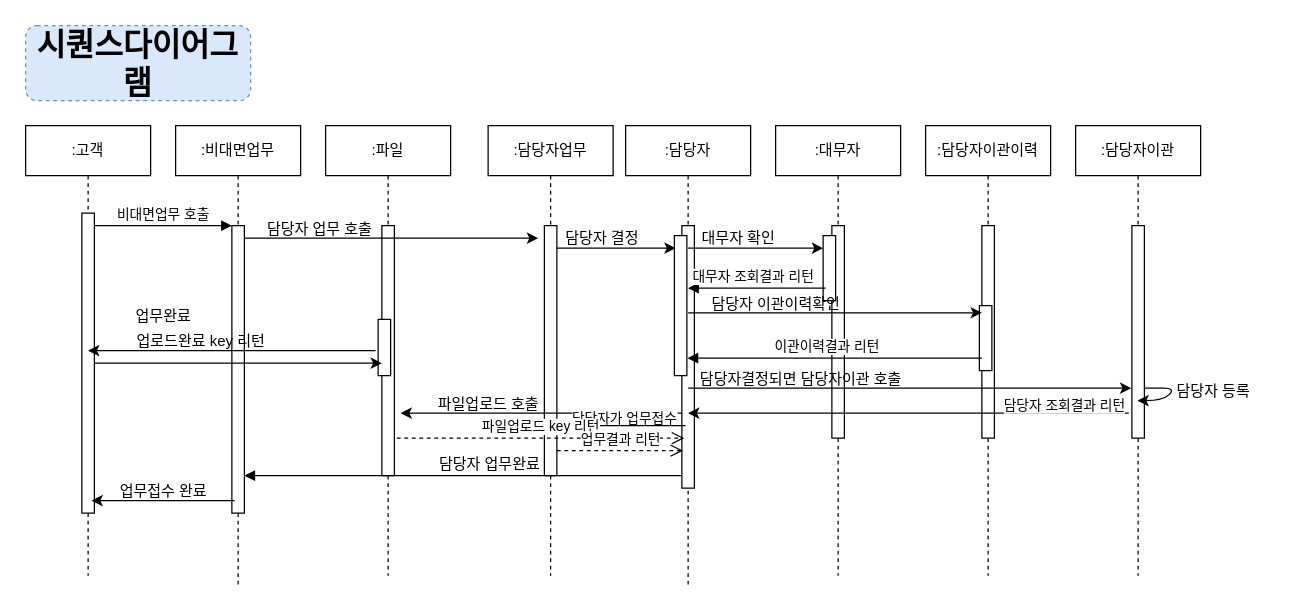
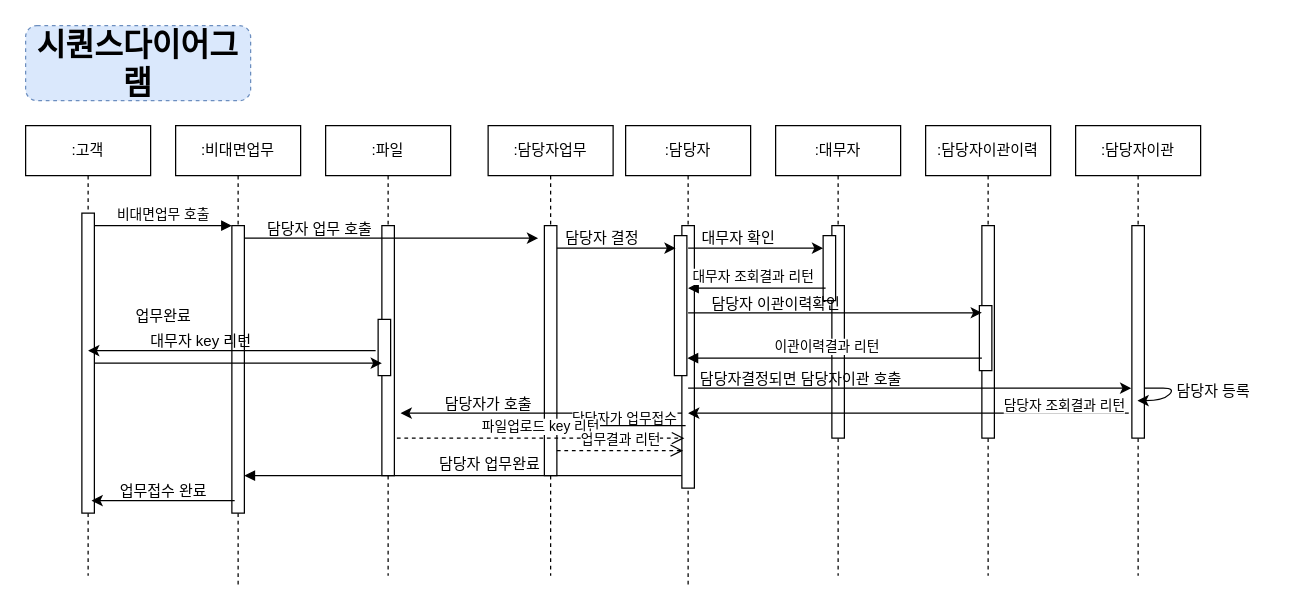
  <mxCell id="0" />
  <mxCell id="1" parent="0" />
  <mxCell id="2" value=":고객" style="shape=umlLifeline;perimeter=lifelinePerimeter;whiteSpace=wrap;html=1;container=0;dropTarget=0;collapsible=0;recursiveResize=0;outlineConnect=0;portConstraint=eastwest;newEdgeStyle={&quot;edgeStyle&quot;:&quot;elbowEdgeStyle&quot;,&quot;elbow&quot;:&quot;vertical&quot;,&quot;curved&quot;:0,&quot;rounded&quot;:0};" parent="1" vertex="1"><mxGeometry x="20" y="100" width="100" height="360" as="geometry" /></mxCell>
  <mxCell id="3" value="" style="html=1;points=[];perimeter=orthogonalPerimeter;outlineConnect=0;targetShapes=umlLifeline;portConstraint=eastwest;newEdgeStyle={&quot;edgeStyle&quot;:&quot;elbowEdgeStyle&quot;,&quot;elbow&quot;:&quot;vertical&quot;,&quot;curved&quot;:0,&quot;rounded&quot;:0};" parent="2" vertex="1"><mxGeometry x="45" y="70" width="10" height="240" as="geometry" /></mxCell>
  <mxCell id="4" value=":비대면업무" style="shape=umlLifeline;perimeter=lifelinePerimeter;whiteSpace=wrap;html=1;container=0;dropTarget=0;collapsible=0;recursiveResize=0;outlineConnect=0;portConstraint=eastwest;newEdgeStyle={&quot;edgeStyle&quot;:&quot;elbowEdgeStyle&quot;,&quot;elbow&quot;:&quot;vertical&quot;,&quot;curved&quot;:0,&quot;rounded&quot;:0};" parent="1" vertex="1"><mxGeometry x="140" y="100" width="100" height="370" as="geometry" /></mxCell>
  <mxCell id="5" value="" style="html=1;points=[];perimeter=orthogonalPerimeter;outlineConnect=0;targetShapes=umlLifeline;portConstraint=eastwest;newEdgeStyle={&quot;edgeStyle&quot;:&quot;elbowEdgeStyle&quot;,&quot;elbow&quot;:&quot;vertical&quot;,&quot;curved&quot;:0,&quot;rounded&quot;:0};" parent="4" vertex="1"><mxGeometry x="45" y="80" width="10" height="230" as="geometry" /></mxCell>
  <mxCell id="6" value="비대면업무 호출" style="html=1;verticalAlign=bottom;endArrow=block;edgeStyle=elbowEdgeStyle;elbow=vertical;curved=0;rounded=0;" parent="1" source="3" target="5" edge="1"><mxGeometry relative="1" as="geometry"><mxPoint x="175" y="190" as="sourcePoint" /><Array as="points"><mxPoint x="160" y="180" /></Array></mxGeometry></mxCell>
  <mxCell id="7" value="" style="html=1;verticalAlign=bottom;endArrow=block;edgeStyle=elbowEdgeStyle;elbow=vertical;curved=0;rounded=0;" parent="1" target="5" edge="1"><mxGeometry relative="1" as="geometry"><mxPoint x="550" y="380" as="sourcePoint" /><Array as="points"><mxPoint x="470" y="380" /></Array><mxPoint x="200" y="380" as="targetPoint" /></mxGeometry></mxCell>
  <mxCell id="8" value=":파일" style="shape=umlLifeline;perimeter=lifelinePerimeter;whiteSpace=wrap;html=1;container=0;dropTarget=0;collapsible=0;recursiveResize=0;outlineConnect=0;portConstraint=eastwest;newEdgeStyle={&quot;edgeStyle&quot;:&quot;elbowEdgeStyle&quot;,&quot;elbow&quot;:&quot;vertical&quot;,&quot;curved&quot;:0,&quot;rounded&quot;:0};" vertex="1" parent="1"><mxGeometry x="260" y="100" width="100" height="360" as="geometry" /></mxCell>
  <mxCell id="9" value="" style="html=1;points=[];perimeter=orthogonalPerimeter;outlineConnect=0;targetShapes=umlLifeline;portConstraint=eastwest;newEdgeStyle={&quot;edgeStyle&quot;:&quot;elbowEdgeStyle&quot;,&quot;elbow&quot;:&quot;vertical&quot;,&quot;curved&quot;:0,&quot;rounded&quot;:0};" vertex="1" parent="8"><mxGeometry x="45" y="80" width="10" height="200" as="geometry" /></mxCell>
  <mxCell id="10" value="" style="html=1;points=[];perimeter=orthogonalPerimeter;outlineConnect=0;targetShapes=umlLifeline;portConstraint=eastwest;newEdgeStyle={&quot;edgeStyle&quot;:&quot;elbowEdgeStyle&quot;,&quot;elbow&quot;:&quot;vertical&quot;,&quot;curved&quot;:0,&quot;rounded&quot;:0};" parent="8" vertex="1"><mxGeometry x="42" y="155" width="10" height="45" as="geometry" /></mxCell>
  <mxCell id="11" value=":담당자업무" style="shape=umlLifeline;perimeter=lifelinePerimeter;whiteSpace=wrap;html=1;container=0;dropTarget=0;collapsible=0;recursiveResize=0;outlineConnect=0;portConstraint=eastwest;newEdgeStyle={&quot;edgeStyle&quot;:&quot;elbowEdgeStyle&quot;,&quot;elbow&quot;:&quot;vertical&quot;,&quot;curved&quot;:0,&quot;rounded&quot;:0};" vertex="1" parent="1"><mxGeometry x="390" y="100" width="100" height="360" as="geometry" /></mxCell>
  <mxCell id="12" value="" style="html=1;points=[];perimeter=orthogonalPerimeter;outlineConnect=0;targetShapes=umlLifeline;portConstraint=eastwest;newEdgeStyle={&quot;edgeStyle&quot;:&quot;elbowEdgeStyle&quot;,&quot;elbow&quot;:&quot;vertical&quot;,&quot;curved&quot;:0,&quot;rounded&quot;:0};" vertex="1" parent="11"><mxGeometry x="45" y="80" width="10" height="200" as="geometry" /></mxCell>
  <mxCell id="13" value=":담당자" style="shape=umlLifeline;perimeter=lifelinePerimeter;whiteSpace=wrap;html=1;container=0;dropTarget=0;collapsible=0;recursiveResize=0;outlineConnect=0;portConstraint=eastwest;newEdgeStyle={&quot;edgeStyle&quot;:&quot;elbowEdgeStyle&quot;,&quot;elbow&quot;:&quot;vertical&quot;,&quot;curved&quot;:0,&quot;rounded&quot;:0};" vertex="1" parent="1"><mxGeometry x="500" y="100" width="100" height="370" as="geometry" /></mxCell>
  <mxCell id="14" value="" style="html=1;points=[];perimeter=orthogonalPerimeter;outlineConnect=0;targetShapes=umlLifeline;portConstraint=eastwest;newEdgeStyle={&quot;edgeStyle&quot;:&quot;elbowEdgeStyle&quot;,&quot;elbow&quot;:&quot;vertical&quot;,&quot;curved&quot;:0,&quot;rounded&quot;:0};" vertex="1" parent="13"><mxGeometry x="45" y="80" width="10" height="210" as="geometry" /></mxCell>
  <mxCell id="15" value="" style="html=1;points=[];perimeter=orthogonalPerimeter;outlineConnect=0;targetShapes=umlLifeline;portConstraint=eastwest;newEdgeStyle={&quot;edgeStyle&quot;:&quot;elbowEdgeStyle&quot;,&quot;elbow&quot;:&quot;vertical&quot;,&quot;curved&quot;:0,&quot;rounded&quot;:0};" vertex="1" parent="13"><mxGeometry x="39" y="88" width="10" height="112" as="geometry" /></mxCell>
  <mxCell id="16" value=":대무자" style="shape=umlLifeline;perimeter=lifelinePerimeter;whiteSpace=wrap;html=1;container=0;dropTarget=0;collapsible=0;recursiveResize=0;outlineConnect=0;portConstraint=eastwest;newEdgeStyle={&quot;edgeStyle&quot;:&quot;elbowEdgeStyle&quot;,&quot;elbow&quot;:&quot;vertical&quot;,&quot;curved&quot;:0,&quot;rounded&quot;:0};" vertex="1" parent="1"><mxGeometry x="620" y="100" width="100" height="360" as="geometry" /></mxCell>
  <mxCell id="17" value="" style="html=1;points=[];perimeter=orthogonalPerimeter;outlineConnect=0;targetShapes=umlLifeline;portConstraint=eastwest;newEdgeStyle={&quot;edgeStyle&quot;:&quot;elbowEdgeStyle&quot;,&quot;elbow&quot;:&quot;vertical&quot;,&quot;curved&quot;:0,&quot;rounded&quot;:0};" vertex="1" parent="16"><mxGeometry x="45" y="80" width="10" height="170" as="geometry" /></mxCell>
  <mxCell id="18" value="" style="html=1;points=[];perimeter=orthogonalPerimeter;outlineConnect=0;targetShapes=umlLifeline;portConstraint=eastwest;newEdgeStyle={&quot;edgeStyle&quot;:&quot;elbowEdgeStyle&quot;,&quot;elbow&quot;:&quot;vertical&quot;,&quot;curved&quot;:0,&quot;rounded&quot;:0};" vertex="1" parent="16"><mxGeometry x="38" y="88" width="10" height="52" as="geometry" /></mxCell>
  <mxCell id="19" value="" style="edgeStyle=none;orthogonalLoop=1;jettySize=auto;html=1;rounded=0;" edge="1" parent="1" source="5"><mxGeometry width="100" relative="1" as="geometry"><mxPoint x="200" y="190" as="sourcePoint" /><mxPoint x="430" y="190" as="targetPoint" /><Array as="points" /></mxGeometry></mxCell>
  <mxCell id="20" value="&lt;b&gt;&lt;font style=&quot;font-size: 25px;&quot;&gt;시퀀스다이어그램&lt;/font&gt;&lt;/b&gt;" style="rounded=1;whiteSpace=wrap;html=1;fillColor=#dae8fc;strokeColor=#6c8ebf;dashed=1;" vertex="1" parent="1"><mxGeometry x="20" y="20" width="180" height="60" as="geometry" /></mxCell>
  <mxCell id="21" value="담당자 업무 호출" style="text;html=1;align=center;verticalAlign=middle;resizable=0;points=[];autosize=1;strokeColor=none;fillColor=none;" vertex="1" parent="1"><mxGeometry x="205" y="168" width="100" height="30" as="geometry" /></mxCell>
  <mxCell id="22" value="" style="edgeStyle=none;orthogonalLoop=1;jettySize=auto;html=1;rounded=0;" edge="1" parent="1" source="12"><mxGeometry width="100" relative="1" as="geometry"><mxPoint x="450" y="198" as="sourcePoint" /><mxPoint x="540" y="198" as="targetPoint" /><Array as="points" /></mxGeometry></mxCell>
  <mxCell id="23" value=":담당자이관이력" style="shape=umlLifeline;perimeter=lifelinePerimeter;whiteSpace=wrap;html=1;container=0;dropTarget=0;collapsible=0;recursiveResize=0;outlineConnect=0;portConstraint=eastwest;newEdgeStyle={&quot;edgeStyle&quot;:&quot;elbowEdgeStyle&quot;,&quot;elbow&quot;:&quot;vertical&quot;,&quot;curved&quot;:0,&quot;rounded&quot;:0};" vertex="1" parent="1"><mxGeometry x="740" y="100" width="100" height="360" as="geometry" /></mxCell>
  <mxCell id="24" value="" style="html=1;points=[];perimeter=orthogonalPerimeter;outlineConnect=0;targetShapes=umlLifeline;portConstraint=eastwest;newEdgeStyle={&quot;edgeStyle&quot;:&quot;elbowEdgeStyle&quot;,&quot;elbow&quot;:&quot;vertical&quot;,&quot;curved&quot;:0,&quot;rounded&quot;:0};" vertex="1" parent="23"><mxGeometry x="45" y="80" width="10" height="170" as="geometry" /></mxCell>
  <mxCell id="25" value="" style="html=1;points=[];perimeter=orthogonalPerimeter;outlineConnect=0;targetShapes=umlLifeline;portConstraint=eastwest;newEdgeStyle={&quot;edgeStyle&quot;:&quot;elbowEdgeStyle&quot;,&quot;elbow&quot;:&quot;vertical&quot;,&quot;curved&quot;:0,&quot;rounded&quot;:0};" vertex="1" parent="23"><mxGeometry x="43" y="144" width="10" height="52" as="geometry" /></mxCell>
  <mxCell id="26" value=":담당자이관" style="shape=umlLifeline;perimeter=lifelinePerimeter;whiteSpace=wrap;html=1;container=0;dropTarget=0;collapsible=0;recursiveResize=0;outlineConnect=0;portConstraint=eastwest;newEdgeStyle={&quot;edgeStyle&quot;:&quot;elbowEdgeStyle&quot;,&quot;elbow&quot;:&quot;vertical&quot;,&quot;curved&quot;:0,&quot;rounded&quot;:0};" vertex="1" parent="1"><mxGeometry x="860" y="100" width="100" height="360" as="geometry" /></mxCell>
  <mxCell id="27" value="" style="html=1;points=[];perimeter=orthogonalPerimeter;outlineConnect=0;targetShapes=umlLifeline;portConstraint=eastwest;newEdgeStyle={&quot;edgeStyle&quot;:&quot;elbowEdgeStyle&quot;,&quot;elbow&quot;:&quot;vertical&quot;,&quot;curved&quot;:0,&quot;rounded&quot;:0};" vertex="1" parent="26"><mxGeometry x="45" y="80" width="10" height="170" as="geometry" /></mxCell>
  <mxCell id="28" value="" style="curved=1;endArrow=classic;html=1;rounded=0;" edge="1" parent="26" source="27" target="26"><mxGeometry width="50" height="50" relative="1" as="geometry"><mxPoint x="150" y="230" as="sourcePoint" /><mxPoint x="110" y="218" as="targetPoint" /><Array as="points"><mxPoint x="60" y="210" /><mxPoint x="80" y="210" /><mxPoint x="70" y="220" /></Array></mxGeometry></mxCell>
  <mxCell id="29" value="" style="edgeStyle=none;orthogonalLoop=1;jettySize=auto;html=1;rounded=0;" edge="1" parent="1" target="18"><mxGeometry width="100" relative="1" as="geometry"><mxPoint x="550" y="198" as="sourcePoint" /><mxPoint x="650" y="200" as="targetPoint" /><Array as="points" /></mxGeometry></mxCell>
  <mxCell id="30" value="대무자 조회결과 리턴" style="html=1;verticalAlign=bottom;endArrow=block;edgeStyle=elbowEdgeStyle;elbow=vertical;curved=0;rounded=0;exitX=0.2;exitY=0.808;exitDx=0;exitDy=0;exitPerimeter=0;" edge="1" parent="1" source="18"><mxGeometry x="0.048" relative="1" as="geometry"><mxPoint x="655" y="230" as="sourcePoint" /><Array as="points"><mxPoint x="640" y="230" /></Array><mxPoint x="550" y="230" as="targetPoint" /><mxPoint as="offset" /></mxGeometry></mxCell>
  <mxCell id="31" value="담당자 결정" style="text;html=1;align=center;verticalAlign=middle;resizable=0;points=[];autosize=1;strokeColor=none;fillColor=none;" vertex="1" parent="1"><mxGeometry x="441" y="175" width="80" height="30" as="geometry" /></mxCell>
  <mxCell id="32" value="대무자 확인" style="text;html=1;align=center;verticalAlign=middle;resizable=0;points=[];autosize=1;strokeColor=none;fillColor=none;" vertex="1" parent="1"><mxGeometry x="550" y="175" width="80" height="30" as="geometry" /></mxCell>
  <mxCell id="33" value="" style="edgeStyle=none;orthogonalLoop=1;jettySize=auto;html=1;rounded=0;" edge="1" parent="1"><mxGeometry width="100" relative="1" as="geometry"><mxPoint x="550" y="249.7" as="sourcePoint" /><mxPoint x="785" y="249.7" as="targetPoint" /><Array as="points" /></mxGeometry></mxCell>
  <mxCell id="34" value="이관이력결과 리턴" style="html=1;verticalAlign=bottom;endArrow=block;edgeStyle=elbowEdgeStyle;elbow=vertical;curved=0;rounded=0;exitX=0.2;exitY=0.808;exitDx=0;exitDy=0;exitPerimeter=0;" edge="1" parent="1" source="25" target="13"><mxGeometry x="0.052" relative="1" as="geometry"><mxPoint x="780" y="286" as="sourcePoint" /><Array as="points"><mxPoint x="765" y="286" /></Array><mxPoint x="675" y="286" as="targetPoint" /><mxPoint as="offset" /></mxGeometry></mxCell>
  <mxCell id="35" value="담당자 이관이력확인" style="text;html=1;align=center;verticalAlign=middle;resizable=0;points=[];autosize=1;strokeColor=none;fillColor=none;" vertex="1" parent="1"><mxGeometry x="560" y="228" width="120" height="30" as="geometry" /></mxCell>
  <mxCell id="36" value="" style="edgeStyle=none;orthogonalLoop=1;jettySize=auto;html=1;rounded=0;" edge="1" parent="1"><mxGeometry width="100" relative="1" as="geometry"><mxPoint x="550" y="310" as="sourcePoint" /><mxPoint x="904.5" y="310" as="targetPoint" /><Array as="points" /></mxGeometry></mxCell>
  <mxCell id="37" value="담당자결정되면 담당자이관 호출" style="text;html=1;align=center;verticalAlign=middle;resizable=0;points=[];autosize=1;strokeColor=none;fillColor=none;" vertex="1" parent="1"><mxGeometry x="550" y="288" width="180" height="30" as="geometry" /></mxCell>
  <mxCell id="38" value="" style="endArrow=classic;html=1;rounded=0;" edge="1" parent="1" source="14"><mxGeometry width="50" height="50" relative="1" as="geometry"><mxPoint x="540" y="330" as="sourcePoint" /><mxPoint x="320" y="330" as="targetPoint" /></mxGeometry></mxCell>
  <mxCell id="39" value="담당자가 업무접수" style="edgeLabel;html=1;align=center;verticalAlign=middle;resizable=0;points=[];" vertex="1" connectable="0" parent="38"><mxGeometry x="-0.584" y="3" relative="1" as="geometry"><mxPoint as="offset" /></mxGeometry></mxCell>
  <mxCell id="40" value="" style="endArrow=classic;html=1;rounded=0;" edge="1" parent="1"><mxGeometry width="50" height="50" relative="1" as="geometry"><mxPoint x="548" y="340" as="sourcePoint" /><mxPoint x="448" y="340" as="targetPoint" /></mxGeometry></mxCell>
  <mxCell id="41" value="파일업로드 key 리턴" style="html=1;verticalAlign=bottom;endArrow=open;dashed=1;endSize=8;edgeStyle=elbowEdgeStyle;elbow=vertical;curved=0;rounded=0;" edge="1" parent="1"><mxGeometry relative="1" as="geometry"><mxPoint x="547" y="350" as="targetPoint" /><Array as="points"><mxPoint x="397" y="350" /></Array><mxPoint x="317" y="350" as="sourcePoint" /></mxGeometry></mxCell>
  <mxCell id="42" value="업무결과 리턴" style="html=1;verticalAlign=bottom;endArrow=open;dashed=1;endSize=8;edgeStyle=elbowEdgeStyle;elbow=vertical;curved=0;rounded=0;" edge="1" parent="1" source="12"><mxGeometry relative="1" as="geometry"><mxPoint x="546" y="360" as="targetPoint" /><Array as="points"><mxPoint x="521" y="360" /></Array><mxPoint x="450" y="360" as="sourcePoint" /></mxGeometry></mxCell>
- <mxCell id="43" value="파일업로드 호출" style="text;html=1;align=center;verticalAlign=middle;resizable=0;points=[];autosize=1;strokeColor=none;fillColor=none;" vertex="1" parent="1"><mxGeometry x="340" y="308" width="100" height="30" as="geometry" /></mxCell>
+ <mxCell id="43" value="담당자가 호출" style="text;html=1;align=center;verticalAlign=middle;resizable=0;points=[];autosize=1;strokeColor=none;fillColor=none;" vertex="1" parent="1"><mxGeometry x="340" y="308" width="100" height="30" as="geometry" /></mxCell>
  <mxCell id="44" value="담당자 업무완료" style="text;html=1;align=center;verticalAlign=middle;resizable=0;points=[];autosize=1;strokeColor=none;fillColor=none;" vertex="1" parent="1"><mxGeometry x="341" y="356" width="100" height="30" as="geometry" /></mxCell>
  <mxCell id="45" value="" style="endArrow=classic;html=1;rounded=0;" edge="1" parent="1" source="3" target="9"><mxGeometry width="50" height="50" relative="1" as="geometry"><mxPoint x="490" y="400" as="sourcePoint" /><mxPoint x="540" y="350" as="targetPoint" /></mxGeometry></mxCell>
  <mxCell id="46" value="업무완료" style="text;html=1;align=center;verticalAlign=middle;resizable=0;points=[];autosize=1;strokeColor=none;fillColor=none;" vertex="1" parent="1"><mxGeometry x="90" y="238" width="80" height="30" as="geometry" /></mxCell>
  <mxCell id="47" value="" style="endArrow=classic;html=1;rounded=0;" edge="1" parent="1"><mxGeometry width="50" height="50" relative="1" as="geometry"><mxPoint x="300" y="280" as="sourcePoint" /><mxPoint x="70" y="280" as="targetPoint" /></mxGeometry></mxCell>
- <mxCell id="48" value="업로드완료 key 리턴" style="text;html=1;align=center;verticalAlign=middle;resizable=0;points=[];autosize=1;strokeColor=none;fillColor=none;" vertex="1" parent="1"><mxGeometry x="100" y="258" width="120" height="30" as="geometry" /></mxCell>
+ <mxCell id="48" value="대무자 key 리턴" style="text;html=1;align=center;verticalAlign=middle;resizable=0;points=[];autosize=1;strokeColor=none;fillColor=none;" vertex="1" parent="1"><mxGeometry x="100" y="258" width="120" height="30" as="geometry" /></mxCell>
  <mxCell id="49" value="" style="endArrow=classic;html=1;rounded=0;" edge="1" parent="1"><mxGeometry width="50" height="50" relative="1" as="geometry"><mxPoint x="187.25" y="400" as="sourcePoint" /><mxPoint x="72.75" y="400" as="targetPoint" /></mxGeometry></mxCell>
  <mxCell id="50" value="업무접수 완료" style="text;html=1;align=center;verticalAlign=middle;resizable=0;points=[];autosize=1;strokeColor=none;fillColor=none;" vertex="1" parent="1"><mxGeometry x="80" y="378" width="100" height="30" as="geometry" /></mxCell>
  <mxCell id="51" value="" style="endArrow=classic;html=1;rounded=0;" edge="1" parent="1"><mxGeometry width="50" height="50" relative="1" as="geometry"><mxPoint x="902.5" y="330" as="sourcePoint" /><mxPoint x="550" y="330" as="targetPoint" /></mxGeometry></mxCell>
  <mxCell id="52" value="담당자 조회결과 리턴" style="edgeLabel;html=1;align=center;verticalAlign=middle;resizable=0;points=[];" vertex="1" connectable="0" parent="51"><mxGeometry x="-0.584" y="3" relative="1" as="geometry"><mxPoint x="21" y="-10" as="offset" /></mxGeometry></mxCell>
  <mxCell id="53" value="담당자 등록" style="text;html=1;align=center;verticalAlign=middle;resizable=0;points=[];autosize=1;strokeColor=none;fillColor=none;" vertex="1" parent="1"><mxGeometry x="930" y="298" width="80" height="30" as="geometry" /></mxCell>
